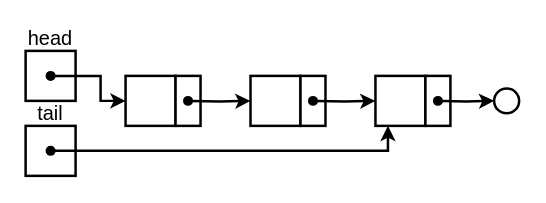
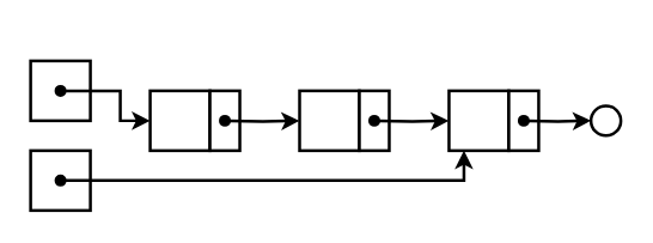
  <mxCell id="0" />
  <mxCell id="1" parent="0" />
  <mxCell id="2" value="" style="group" vertex="1" connectable="0" parent="1"><mxGeometry x="20" y="20" width="395" height="120" as="geometry" /></mxCell>
  <mxCell id="3" value="" style="group" vertex="1" connectable="0" parent="2"><mxGeometry width="40" height="60" as="geometry" /></mxCell>
  <mxCell id="4" value="" style="rounded=0;whiteSpace=wrap;html=1;strokeWidth=2;" parent="3" vertex="1"><mxGeometry y="20" width="40" height="40" as="geometry" /></mxCell>
- <mxCell id="5" value="head" style="text;html=1;strokeColor=none;fillColor=none;align=center;verticalAlign=middle;whiteSpace=wrap;rounded=0;fontSize=16;" parent="3" vertex="1"><mxGeometry width="40" height="20" as="geometry" /></mxCell>
  <mxCell id="6" value="" style="ellipse;whiteSpace=wrap;html=1;aspect=fixed;strokeWidth=2;" parent="2" vertex="1"><mxGeometry x="375" y="50" width="20" height="20" as="geometry" /></mxCell>
  <mxCell id="7" value="" style="endArrow=classic;html=1;endFill=1;startArrow=oval;startFill=1;strokeWidth=2;entryX=0;entryY=0.5;entryDx=0;entryDy=0;exitX=0.5;exitY=0.5;exitDx=0;exitDy=0;exitPerimeter=0;edgeStyle=orthogonalEdgeStyle;rounded=0;" parent="2" edge="1" source="4"><mxGeometry y="20" width="50" height="50" as="geometry"><mxPoint x="20" y="60" as="sourcePoint" /><mxPoint x="80" y="60" as="targetPoint" /><Array as="points"><mxPoint x="60" y="40" /><mxPoint x="60" y="60" /></Array></mxGeometry></mxCell>
  <mxCell id="8" value="" style="group" parent="2" vertex="1" connectable="0"><mxGeometry x="80" y="40" width="60" height="40" as="geometry" /></mxCell>
  <mxCell id="9" value="" style="rounded=0;whiteSpace=wrap;html=1;strokeWidth=2;fontSize=16;" parent="8" vertex="1"><mxGeometry width="40" height="40" as="geometry" /></mxCell>
  <mxCell id="10" value="" style="rounded=0;whiteSpace=wrap;html=1;strokeWidth=2;fontSize=16;" parent="8" vertex="1"><mxGeometry x="40" width="20" height="40" as="geometry" /></mxCell>
  <mxCell id="11" value="" style="group" parent="2" vertex="1" connectable="0"><mxGeometry x="280" y="40" width="60" height="40" as="geometry" /></mxCell>
  <mxCell id="12" value="" style="rounded=0;whiteSpace=wrap;html=1;strokeWidth=2;fontSize=16;" parent="11" vertex="1"><mxGeometry width="40" height="40" as="geometry" /></mxCell>
  <mxCell id="13" value="" style="rounded=0;whiteSpace=wrap;html=1;strokeWidth=2;fontSize=16;" parent="11" vertex="1"><mxGeometry x="40" width="20" height="40" as="geometry" /></mxCell>
  <mxCell id="14" style="edgeStyle=orthogonalEdgeStyle;rounded=0;orthogonalLoop=1;jettySize=auto;html=1;entryX=0;entryY=0.5;entryDx=0;entryDy=0;startArrow=oval;startFill=1;endArrow=classic;endFill=1;strokeWidth=2;fontSize=16;" parent="2" target="17" edge="1"><mxGeometry relative="1" as="geometry"><mxPoint x="130" y="60" as="sourcePoint" /></mxGeometry></mxCell>
  <mxCell id="15" value="" style="group" parent="2" vertex="1" connectable="0"><mxGeometry x="180" y="40" width="60" height="40" as="geometry" /></mxCell>
  <mxCell id="16" value="" style="group" parent="15" vertex="1" connectable="0"><mxGeometry width="60" height="40" as="geometry" /></mxCell>
  <mxCell id="17" value="" style="rounded=0;whiteSpace=wrap;html=1;strokeWidth=2;fontSize=16;" parent="16" vertex="1"><mxGeometry width="40" height="40" as="geometry" /></mxCell>
  <mxCell id="18" value="" style="rounded=0;whiteSpace=wrap;html=1;strokeWidth=2;fontSize=16;" parent="16" vertex="1"><mxGeometry x="40" width="20" height="40" as="geometry" /></mxCell>
  <mxCell id="19" style="edgeStyle=orthogonalEdgeStyle;rounded=0;orthogonalLoop=1;jettySize=auto;html=1;entryX=0;entryY=0.5;entryDx=0;entryDy=0;startArrow=oval;startFill=1;endArrow=classic;endFill=1;strokeWidth=2;fontSize=16;" parent="15" target="12" edge="1"><mxGeometry relative="1" as="geometry"><mxPoint x="50" y="20" as="sourcePoint" /></mxGeometry></mxCell>
  <mxCell id="20" style="edgeStyle=orthogonalEdgeStyle;rounded=0;orthogonalLoop=1;jettySize=auto;html=1;entryX=0;entryY=0.5;entryDx=0;entryDy=0;startArrow=oval;startFill=1;endArrow=classic;endFill=1;strokeWidth=2;fontSize=16;" parent="2" target="6" edge="1"><mxGeometry relative="1" as="geometry"><mxPoint x="330" y="60" as="sourcePoint" /></mxGeometry></mxCell>
  <mxCell id="21" value="" style="group" vertex="1" connectable="0" parent="2"><mxGeometry y="60" width="40" height="60" as="geometry" /></mxCell>
  <mxCell id="22" value="" style="rounded=0;whiteSpace=wrap;html=1;strokeWidth=2;" vertex="1" parent="21"><mxGeometry y="20" width="40" height="40" as="geometry" /></mxCell>
- <mxCell id="23" value="tail" style="text;html=1;strokeColor=none;fillColor=none;align=center;verticalAlign=middle;whiteSpace=wrap;rounded=0;fontSize=16;" vertex="1" parent="21"><mxGeometry width="40" height="20" as="geometry" /></mxCell>
  <mxCell id="24" value="" style="endArrow=classic;html=1;endFill=1;startArrow=oval;startFill=1;strokeWidth=2;entryX=0.25;entryY=1;entryDx=0;entryDy=0;exitX=0.5;exitY=0.5;exitDx=0;exitDy=0;exitPerimeter=0;edgeStyle=orthogonalEdgeStyle;rounded=0;" edge="1" parent="2" source="22" target="12"><mxGeometry x="10" y="30" width="50" height="50" as="geometry"><mxPoint x="30" y="40.0" as="sourcePoint" /><mxPoint x="90" y="70.0" as="targetPoint" /><Array as="points"><mxPoint x="290" y="100" /></Array></mxGeometry></mxCell>
